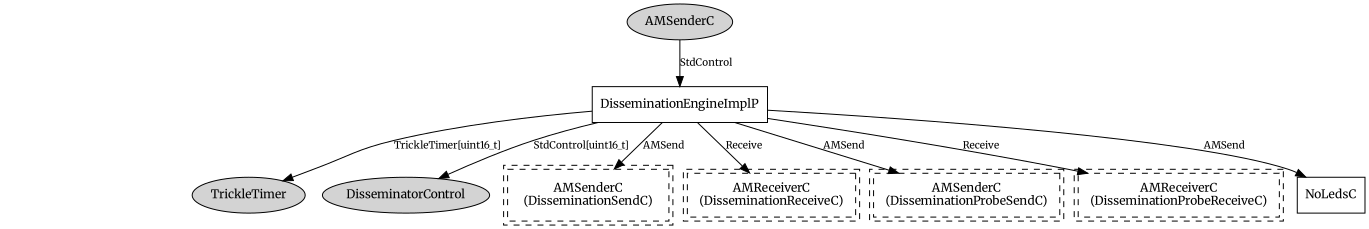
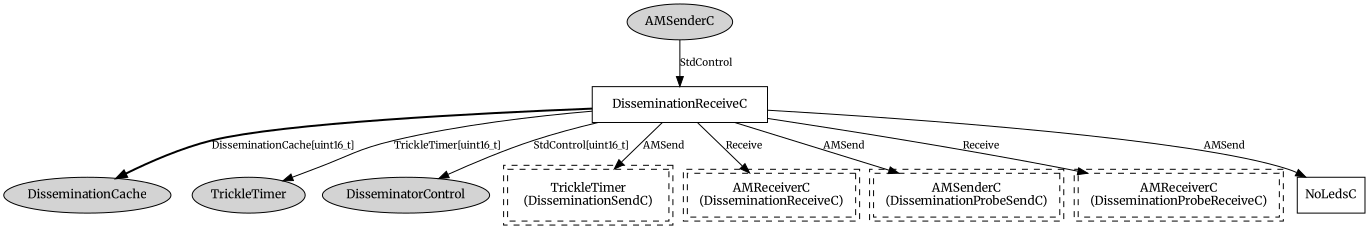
  digraph {
    fontname=Merriweather
    node [fontname=Merriweather fontsize=12 shape=box style=filled]
    edge [fontname=Merriweather fontsize=10]
    n1 [label=AMSenderC shape=ellipse]
-   DisseminationEngineImplP [style=""]
+   DisseminationEngineImplP [label=DisseminationReceiveC style=""]
+   n3 [label=DisseminationCache shape=ellipse]
    n4 [label=TrickleTimer shape=ellipse]
    n5 [label=DisseminatorControl shape=ellipse]
-   n6 [label="AMSenderC\n(DisseminationSendC)" peripheries=2 style=dashed]
+   n6 [label="TrickleTimer\n(DisseminationSendC)" peripheries=2 style=dashed]
    n7 [label="AMReceiverC\n(DisseminationReceiveC)" peripheries=2 style=dashed]
    n8 [label="AMSenderC\n(DisseminationProbeSendC)" peripheries=2 style=dashed]
    n9 [label="AMReceiverC\n(DisseminationProbeReceiveC)" peripheries=2 style=dashed]
    NoLedsC [style=""]
    n1 -> DisseminationEngineImplP [label=StdControl]
+   DisseminationEngineImplP -> n3 [label="DisseminationCache[uint16_t]" style=bold]
    DisseminationEngineImplP -> n4 [label="TrickleTimer[uint16_t]" style=solid]
    DisseminationEngineImplP -> n5 [label="StdControl[uint16_t]" style=solid]
    DisseminationEngineImplP -> n6 [label=AMSend]
    DisseminationEngineImplP -> n7 [label=Receive]
    DisseminationEngineImplP -> n8 [label=AMSend]
    DisseminationEngineImplP -> n9 [label=Receive]
    DisseminationEngineImplP -> NoLedsC [label=AMSend]
  }
